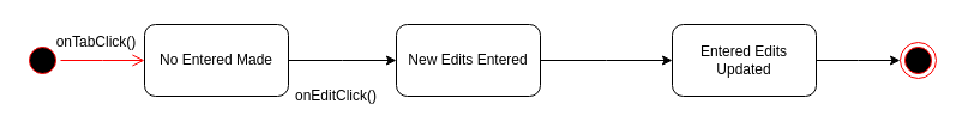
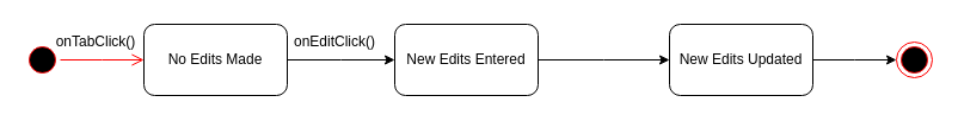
  <mxCell id="0" />
  <mxCell id="1" parent="0" />
  <mxCell id="2" value="" style="ellipse;html=1;shape=startState;fillColor=#000000;strokeColor=#ff0000;" vertex="1" parent="1"><mxGeometry y="35" width="30" height="30" as="geometry" x="20" /></mxCell>
  <mxCell id="3" value="" style="edgeStyle=orthogonalEdgeStyle;html=1;verticalAlign=bottom;endArrow=open;endSize=8;strokeColor=#ff0000;rounded=0;" edge="1" source="2" parent="1"><mxGeometry relative="1" as="geometry"><mxPoint x="120" y="50" as="targetPoint" /></mxGeometry></mxCell>
  <mxCell id="4" style="edgeStyle=orthogonalEdgeStyle;rounded=0;orthogonalLoop=1;jettySize=auto;html=1;" edge="1" parent="1" source="5"><mxGeometry relative="1" as="geometry"><mxPoint x="330" y="50" as="targetPoint" /></mxGeometry></mxCell>
- <mxCell id="5" value="No Entered Made" style="rounded=1;whiteSpace=wrap;html=1;" vertex="1" parent="1"><mxGeometry x="120" y="20" width="120" height="60" as="geometry" /></mxCell>
+ <mxCell id="5" value="No Edits Made" style="rounded=1;whiteSpace=wrap;html=1;" vertex="1" parent="1"><mxGeometry x="120" y="20" width="120" height="60" as="geometry" /></mxCell>
  <mxCell id="6" value="onTabClick()" style="text;html=1;strokeColor=none;fillColor=none;align=center;verticalAlign=middle;whiteSpace=wrap;rounded=0;" vertex="1" parent="1"><mxGeometry x="50" y="20" width="60" height="30" as="geometry" /></mxCell>
- <mxCell id="7" value="onEditClick()" style="text;html=1;strokeColor=none;fillColor=none;align=center;verticalAlign=middle;whiteSpace=wrap;rounded=0;" vertex="1" parent="1"><mxGeometry x="250" y="65" width="60" height="30" as="geometry" /></mxCell>
+ <mxCell id="7" value="onEditClick()" style="text;html=1;strokeColor=none;fillColor=none;align=center;verticalAlign=middle;whiteSpace=wrap;rounded=0;" vertex="1" parent="1"><mxGeometry x="250" y="20" width="60" height="30" as="geometry" /></mxCell>
  <mxCell id="8" style="edgeStyle=orthogonalEdgeStyle;rounded=0;orthogonalLoop=1;jettySize=auto;html=1;" edge="1" parent="1" source="9"><mxGeometry relative="1" as="geometry"><mxPoint x="560" y="50" as="targetPoint" /></mxGeometry></mxCell>
  <mxCell id="9" value="New Edits Entered" style="rounded=1;whiteSpace=wrap;html=1;" vertex="1" parent="1"><mxGeometry x="330" y="20" width="120" height="60" as="geometry" /></mxCell>
  <mxCell id="10" style="edgeStyle=orthogonalEdgeStyle;rounded=0;orthogonalLoop=1;jettySize=auto;html=1;" edge="1" parent="1" source="11"><mxGeometry relative="1" as="geometry"><mxPoint x="750" y="50" as="targetPoint" /></mxGeometry></mxCell>
- <mxCell id="11" value="Entered Edits Updated" style="rounded=1;whiteSpace=wrap;html=1;" vertex="1" parent="1"><mxGeometry x="560" y="20" width="120" height="60" as="geometry" /></mxCell>
+ <mxCell id="11" value="New Edits Updated" style="rounded=1;whiteSpace=wrap;html=1;" vertex="1" parent="1"><mxGeometry x="560" y="20" width="120" height="60" as="geometry" /></mxCell>
  <mxCell id="12" value="" style="ellipse;html=1;shape=endState;fillColor=#000000;strokeColor=#ff0000;" vertex="1" parent="1"><mxGeometry x="750" y="35" width="30" height="30" as="geometry" /></mxCell>
